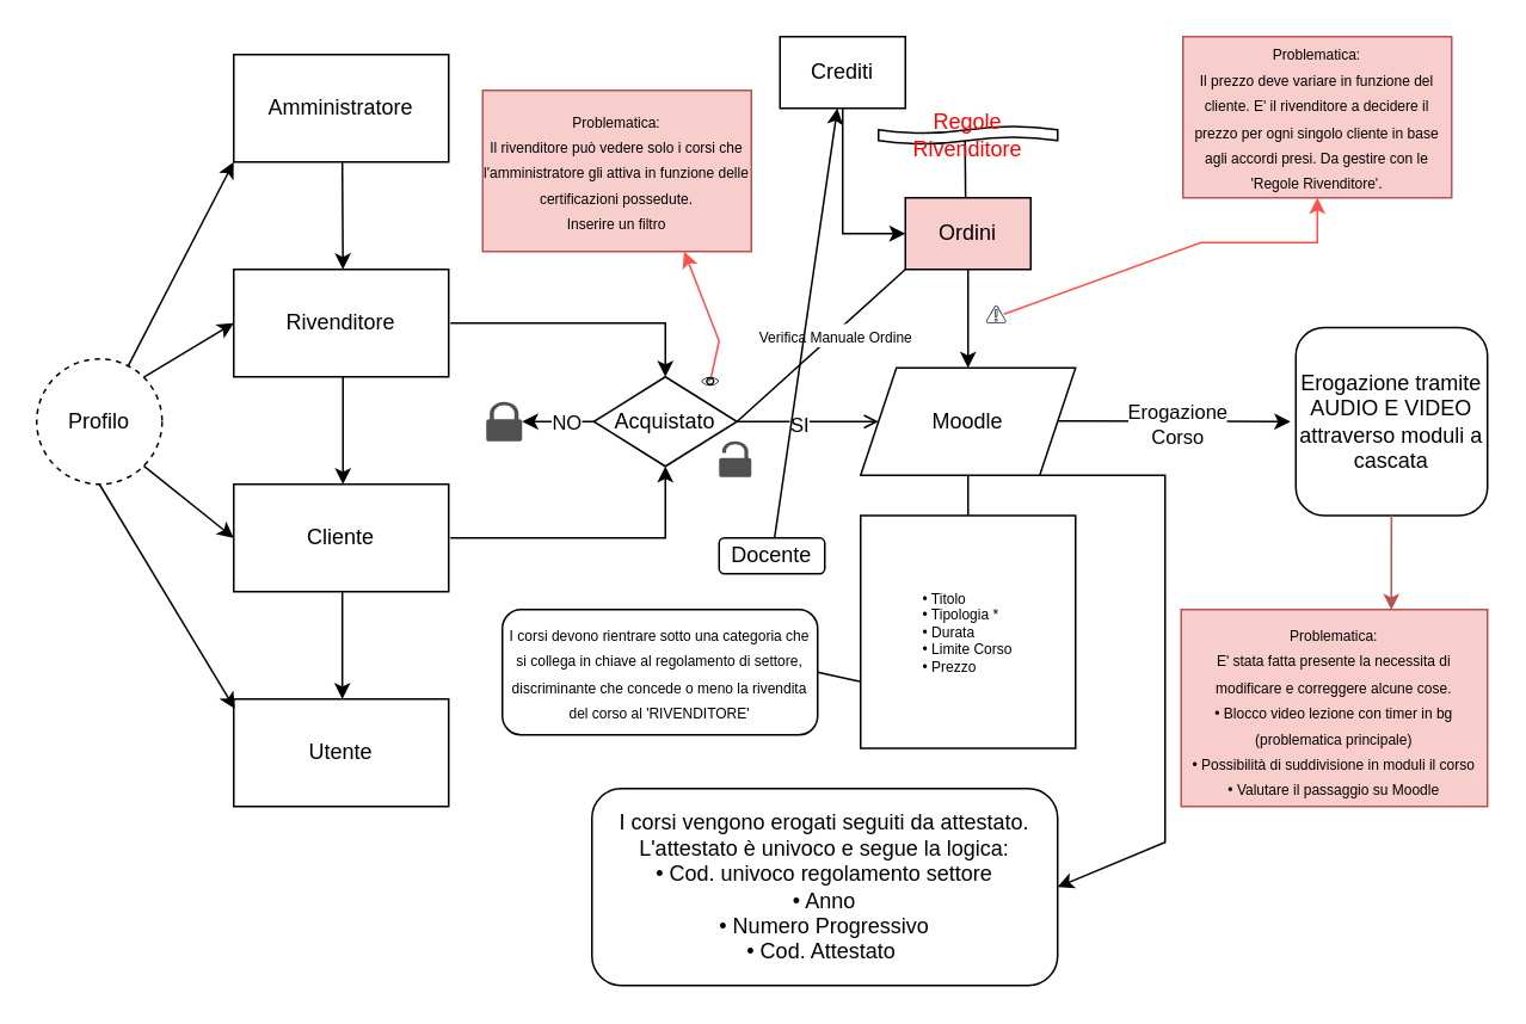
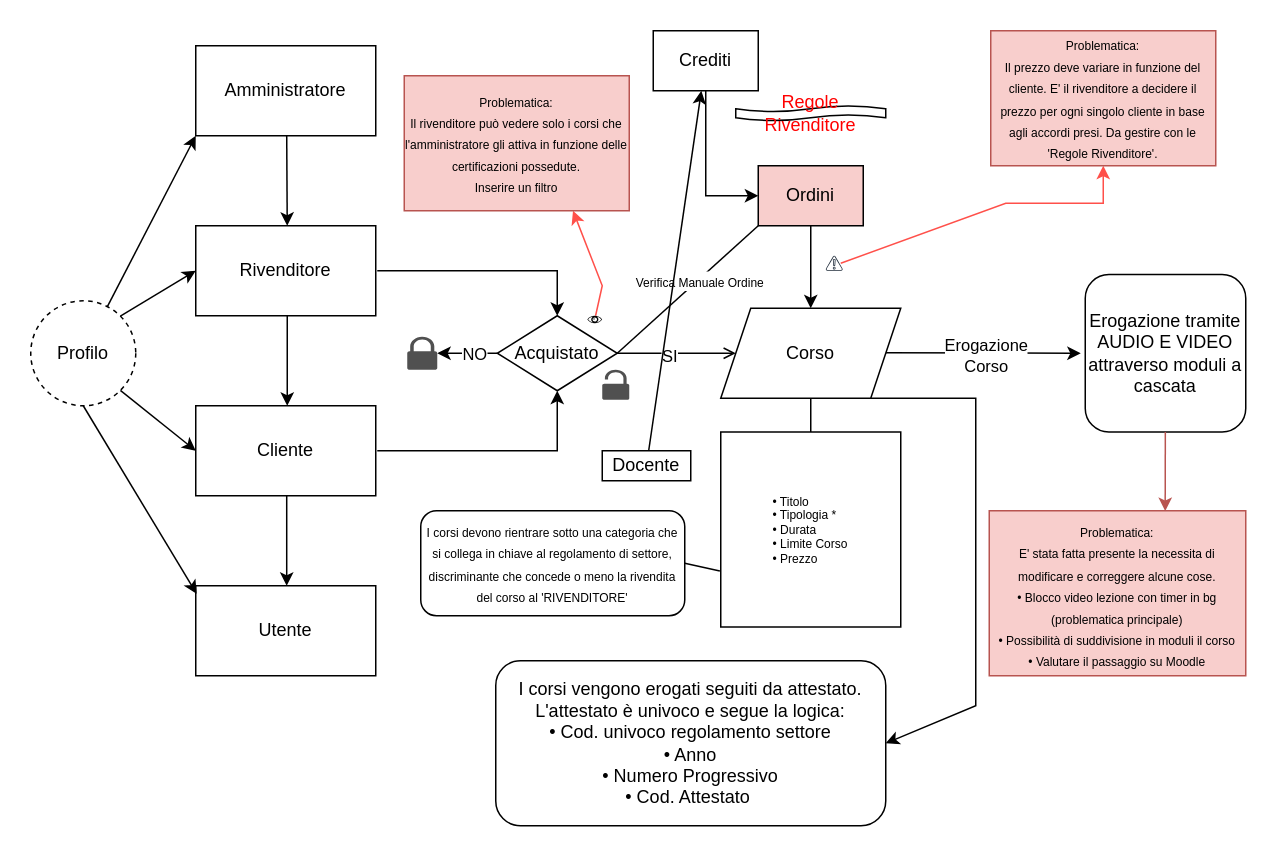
  <mxCell id="0" />
  <mxCell id="1" parent="0" />
  <mxCell id="2" value="Amministratore" style="rounded=0;whiteSpace=wrap;html=1;" parent="1" vertex="1"><mxGeometry x="130" y="30" width="120" height="60" as="geometry" /></mxCell>
  <mxCell id="3" value="" style="endArrow=classic;html=1;rounded=0;" parent="1" edge="1"><mxGeometry width="50" height="50" relative="1" as="geometry"><mxPoint x="190.64" y="90" as="sourcePoint" /><mxPoint x="191" y="150" as="targetPoint" /></mxGeometry></mxCell>
  <mxCell id="4" style="edgeStyle=none;rounded=0;orthogonalLoop=1;jettySize=auto;html=1;entryX=0.5;entryY=0;entryDx=0;entryDy=0;" edge="1" parent="1" target="15"><mxGeometry relative="1" as="geometry"><mxPoint x="391" y="210" as="targetPoint" /><mxPoint x="251" y="180" as="sourcePoint" /><Array as="points"><mxPoint x="371" y="180" /></Array></mxGeometry></mxCell>
  <mxCell id="5" value="Rivenditore" style="rounded=0;whiteSpace=wrap;html=1;" parent="1" vertex="1"><mxGeometry x="130" y="150" width="120" height="60" as="geometry" /></mxCell>
  <mxCell id="6" value="" style="endArrow=classic;html=1;rounded=0;exitX=0.5;exitY=1;exitDx=0;exitDy=0;" parent="1" edge="1"><mxGeometry width="50" height="50" relative="1" as="geometry"><mxPoint x="191" y="210" as="sourcePoint" /><mxPoint x="191" y="270" as="targetPoint" /></mxGeometry></mxCell>
  <mxCell id="7" value="Cliente" style="rounded=0;whiteSpace=wrap;html=1;" parent="1" vertex="1"><mxGeometry x="130" y="270" width="120" height="60" as="geometry" /></mxCell>
  <mxCell id="8" style="edgeStyle=none;rounded=0;orthogonalLoop=1;jettySize=auto;html=1;" edge="1" parent="1"><mxGeometry relative="1" as="geometry"><mxPoint x="720" y="235" as="targetPoint" /><mxPoint x="590" y="234.66" as="sourcePoint" /></mxGeometry></mxCell>
  <mxCell id="9" value="Erogazione&lt;br&gt;Corso" style="edgeLabel;html=1;align=center;verticalAlign=middle;resizable=0;points=[];" vertex="1" connectable="0" parent="8"><mxGeometry x="0.027" y="-2" relative="1" as="geometry"><mxPoint as="offset" /></mxGeometry></mxCell>
- <mxCell id="10" value="Moodle" style="shape=parallelogram;perimeter=parallelogramPerimeter;whiteSpace=wrap;html=1;fixedSize=1;" vertex="1" parent="1"><mxGeometry x="480" y="205" width="120" height="60" as="geometry" /></mxCell>
+ <mxCell id="10" value="Corso" style="shape=parallelogram;perimeter=parallelogramPerimeter;whiteSpace=wrap;html=1;fixedSize=1;" vertex="1" parent="1"><mxGeometry x="480" y="205" width="120" height="60" as="geometry" /></mxCell>
  <mxCell id="11" style="edgeStyle=none;rounded=0;orthogonalLoop=1;jettySize=auto;html=1;exitX=1;exitY=0.5;exitDx=0;exitDy=0;entryX=0;entryY=0.5;entryDx=0;entryDy=0;endArrow=open;" edge="1" parent="1" source="15" target="10"><mxGeometry relative="1" as="geometry"><mxPoint x="510" y="235" as="targetPoint" /><mxPoint x="450" y="235" as="sourcePoint" /></mxGeometry></mxCell>
  <mxCell id="12" value="SI" style="edgeLabel;html=1;align=center;verticalAlign=middle;resizable=0;points=[];" vertex="1" connectable="0" parent="11"><mxGeometry x="-0.146" y="-1" relative="1" as="geometry"><mxPoint as="offset" /></mxGeometry></mxCell>
  <mxCell id="13" value="" style="edgeStyle=none;rounded=0;orthogonalLoop=1;jettySize=auto;html=1;" edge="1" parent="1" source="15" target="16"><mxGeometry relative="1" as="geometry" /></mxCell>
  <mxCell id="14" value="NO" style="edgeLabel;html=1;align=center;verticalAlign=middle;resizable=0;points=[];" vertex="1" connectable="0" parent="13"><mxGeometry x="-0.211" relative="1" as="geometry"><mxPoint as="offset" /></mxGeometry></mxCell>
  <mxCell id="15" value="Acquistato" style="rhombus;whiteSpace=wrap;html=1;" vertex="1" parent="1"><mxGeometry x="331" y="210" width="80" height="50" as="geometry" /></mxCell>
  <mxCell id="16" value="" style="sketch=0;pointerEvents=1;shadow=0;dashed=0;html=1;strokeColor=none;fillColor=#505050;labelPosition=center;verticalLabelPosition=bottom;verticalAlign=top;outlineConnect=0;align=center;shape=mxgraph.office.security.lock_protected;" vertex="1" parent="1"><mxGeometry x="271" y="224" width="20" height="22" as="geometry" /></mxCell>
  <mxCell id="17" value="" style="sketch=0;pointerEvents=1;shadow=0;dashed=0;html=1;strokeColor=none;fillColor=#505050;labelPosition=center;verticalLabelPosition=bottom;verticalAlign=top;outlineConnect=0;align=center;shape=mxgraph.office.security.lock_unprotected;" vertex="1" parent="1"><mxGeometry x="401" y="246" width="18" height="20" as="geometry" /></mxCell>
  <mxCell id="18" value="&lt;div style=&quot;text-align: left; font-size: 8px;&quot;&gt;&lt;span style=&quot;background-color: initial;&quot;&gt;&lt;font style=&quot;font-size: 8px;&quot;&gt;• Titolo&lt;/font&gt;&lt;/span&gt;&lt;/div&gt;&lt;div style=&quot;text-align: left; font-size: 8px;&quot;&gt;&lt;span style=&quot;background-color: initial;&quot;&gt;&lt;font style=&quot;font-size: 8px;&quot;&gt;• Tipologia *&lt;/font&gt;&lt;/span&gt;&lt;/div&gt;&lt;div style=&quot;text-align: left; font-size: 8px;&quot;&gt;&lt;span style=&quot;background-color: initial;&quot;&gt;&lt;font style=&quot;font-size: 8px;&quot;&gt;• Durata&lt;/font&gt;&lt;/span&gt;&lt;/div&gt;&lt;div style=&quot;text-align: left; font-size: 8px;&quot;&gt;&lt;span style=&quot;background-color: initial;&quot;&gt;&lt;font style=&quot;font-size: 8px;&quot;&gt;• Limite Corso&lt;/font&gt;&lt;/span&gt;&lt;/div&gt;&lt;div style=&quot;text-align: left; font-size: 8px;&quot;&gt;&lt;span style=&quot;background-color: initial;&quot;&gt;&lt;font style=&quot;font-size: 8px;&quot;&gt;• Prezzo&lt;/font&gt;&lt;/span&gt;&lt;/div&gt;" style="rounded=0;whiteSpace=wrap;html=1;labelPosition=center;verticalLabelPosition=middle;align=center;verticalAlign=middle;" vertex="1" parent="1"><mxGeometry x="480" y="287.5" width="120" height="130" as="geometry" /></mxCell>
  <mxCell id="19" style="edgeStyle=none;rounded=0;orthogonalLoop=1;jettySize=auto;html=1;entryX=0.5;entryY=1;entryDx=0;entryDy=0;" edge="1" parent="1" target="15"><mxGeometry relative="1" as="geometry"><mxPoint x="371" y="340" as="targetPoint" /><mxPoint x="251" y="300" as="sourcePoint" /><Array as="points"><mxPoint x="371" y="300" /></Array></mxGeometry></mxCell>
  <mxCell id="20" value="" style="endArrow=none;html=1;rounded=0;exitX=0.5;exitY=0;exitDx=0;exitDy=0;" edge="1" parent="1" source="18" target="10"><mxGeometry width="50" height="50" relative="1" as="geometry"><mxPoint x="525" y="265" as="sourcePoint" /><mxPoint x="575" y="215" as="targetPoint" /></mxGeometry></mxCell>
  <mxCell id="21" value="Utente" style="rounded=0;whiteSpace=wrap;html=1;" vertex="1" parent="1"><mxGeometry x="130" y="390" width="120" height="60" as="geometry" /></mxCell>
  <mxCell id="22" value="" style="endArrow=classic;html=1;rounded=0;exitX=0.5;exitY=1;exitDx=0;exitDy=0;" edge="1" parent="1"><mxGeometry width="50" height="50" relative="1" as="geometry"><mxPoint x="190.64" y="330" as="sourcePoint" /><mxPoint x="190.64" y="390" as="targetPoint" /></mxGeometry></mxCell>
  <mxCell id="23" style="edgeStyle=none;rounded=0;orthogonalLoop=1;jettySize=auto;html=1;" edge="1" parent="1" source="24" target="10"><mxGeometry relative="1" as="geometry" /></mxCell>
  <mxCell id="24" value="Ordini" style="rounded=0;whiteSpace=wrap;html=1;fillColor=#f8cecc;" vertex="1" parent="1"><mxGeometry x="505" y="110" width="70" height="40" as="geometry" /></mxCell>
  <mxCell id="25" style="edgeStyle=none;rounded=0;orthogonalLoop=1;jettySize=auto;html=1;entryX=0;entryY=0.5;entryDx=0;entryDy=0;" edge="1" parent="1" source="26" target="24"><mxGeometry relative="1" as="geometry"><mxPoint x="470" y="140" as="targetPoint" /><Array as="points"><mxPoint x="470" y="130" /></Array></mxGeometry></mxCell>
  <mxCell id="26" value="Crediti" style="rounded=0;whiteSpace=wrap;html=1;" vertex="1" parent="1"><mxGeometry x="435" y="20" width="70" height="40" as="geometry" /></mxCell>
  <mxCell id="27" style="edgeStyle=none;rounded=0;orthogonalLoop=1;jettySize=auto;html=1;strokeColor=#FF504A;entryX=0.75;entryY=1;entryDx=0;entryDy=0;" edge="1" parent="1" source="28" target="29"><mxGeometry relative="1" as="geometry"><Array as="points"><mxPoint x="401" y="190" /></Array></mxGeometry></mxCell>
  <mxCell id="28" value="" style="shape=mxgraph.signs.healthcare.eye;html=1;pointerEvents=1;fillColor=#000000;strokeColor=none;verticalLabelPosition=bottom;verticalAlign=top;align=center;" vertex="1" parent="1"><mxGeometry x="391" y="210" width="10" height="5" as="geometry" /></mxCell>
  <mxCell id="29" value="&lt;font style=&quot;&quot;&gt;&lt;span style=&quot;font-size: 8px;&quot;&gt;Problematica:&lt;/span&gt;&lt;br&gt;&lt;font style=&quot;font-size: 8px;&quot;&gt;Il rivenditore può vedere solo i corsi che l'amministratore gli attiva in funzione delle certificazioni possedute.&lt;br&gt;Inserire un filtro&lt;/font&gt;&lt;br&gt;&lt;/font&gt;" style="rounded=0;whiteSpace=wrap;html=1;labelBackgroundColor=none;fillColor=#f8cecc;strokeColor=#b85450;" vertex="1" parent="1"><mxGeometry x="269" y="50" width="150" height="90" as="geometry" /></mxCell>
  <mxCell id="30" value="" style="endArrow=none;html=1;rounded=0;exitX=1;exitY=0.5;exitDx=0;exitDy=0;entryX=0;entryY=1;entryDx=0;entryDy=0;" edge="1" parent="1" source="15" target="24"><mxGeometry width="50" height="50" relative="1" as="geometry"><mxPoint x="450.08" y="234.64" as="sourcePoint" /><mxPoint x="500" y="180" as="targetPoint" /></mxGeometry></mxCell>
  <mxCell id="31" value="&lt;font style=&quot;font-size: 8px;&quot;&gt;Verifica Manuale Ordine&lt;/font&gt;" style="edgeLabel;html=1;align=center;verticalAlign=middle;resizable=0;points=[];" vertex="1" connectable="0" parent="30"><mxGeometry x="0.153" y="-1" relative="1" as="geometry"><mxPoint as="offset" /></mxGeometry></mxCell>
  <mxCell id="32" style="edgeStyle=none;rounded=0;orthogonalLoop=1;jettySize=auto;html=1;entryX=0;entryY=1;entryDx=0;entryDy=0;" edge="1" parent="1" source="35" target="2"><mxGeometry relative="1" as="geometry" /></mxCell>
  <mxCell id="33" style="edgeStyle=none;rounded=0;orthogonalLoop=1;jettySize=auto;html=1;exitX=1;exitY=0;exitDx=0;exitDy=0;entryX=0;entryY=0.5;entryDx=0;entryDy=0;" edge="1" parent="1" source="35" target="5"><mxGeometry relative="1" as="geometry" /></mxCell>
  <mxCell id="34" style="edgeStyle=none;rounded=0;orthogonalLoop=1;jettySize=auto;html=1;exitX=1;exitY=1;exitDx=0;exitDy=0;entryX=0;entryY=0.5;entryDx=0;entryDy=0;" edge="1" parent="1" source="35" target="7"><mxGeometry relative="1" as="geometry" /></mxCell>
  <mxCell id="35" value="Profilo" style="ellipse;whiteSpace=wrap;html=1;aspect=fixed;dashed=1;" vertex="1" parent="1"><mxGeometry x="20" y="200" width="70" height="70" as="geometry" /></mxCell>
  <mxCell id="36" style="edgeStyle=none;rounded=0;orthogonalLoop=1;jettySize=auto;html=1;exitX=0.5;exitY=1;exitDx=0;exitDy=0;entryX=0.005;entryY=0.09;entryDx=0;entryDy=0;entryPerimeter=0;" edge="1" parent="1" source="35" target="21"><mxGeometry relative="1" as="geometry" /></mxCell>
  <mxCell id="37" style="edgeStyle=none;rounded=0;orthogonalLoop=1;jettySize=auto;html=1;" edge="1" parent="1" source="38" target="26"><mxGeometry relative="1" as="geometry"><mxPoint x="490" y="270" as="targetPoint" /></mxGeometry></mxCell>
- <mxCell id="38" value="Docente" style="whiteSpace=wrap;html=1;rounded=1;" vertex="1" parent="1"><mxGeometry x="401" y="300" width="59" height="20" as="geometry" /></mxCell>
+ <mxCell id="38" value="Docente" style="rounded=0;whiteSpace=wrap;html=1;" vertex="1" parent="1"><mxGeometry x="401" y="300" width="59" height="20" as="geometry" /></mxCell>
  <mxCell id="39" style="edgeStyle=none;rounded=0;orthogonalLoop=1;jettySize=auto;html=1;strokeColor=#FF504A;entryX=0.5;entryY=1;entryDx=0;entryDy=0;" edge="1" parent="1" target="41"><mxGeometry relative="1" as="geometry"><mxPoint x="560" y="175" as="sourcePoint" /><Array as="points"><mxPoint x="670" y="135" /><mxPoint x="735" y="135" /></Array><mxPoint x="765" y="105" as="targetPoint" /></mxGeometry></mxCell>
  <mxCell id="40" value="" style="sketch=0;outlineConnect=0;fontColor=#232F3E;gradientColor=none;fillColor=#232F3D;strokeColor=none;dashed=0;verticalLabelPosition=bottom;verticalAlign=top;align=center;html=1;fontSize=12;fontStyle=0;aspect=fixed;pointerEvents=1;shape=mxgraph.aws4.alert;" vertex="1" parent="1"><mxGeometry x="550" y="170" width="11.31" height="10" as="geometry" /></mxCell>
  <mxCell id="41" value="&lt;font style=&quot;&quot;&gt;&lt;span style=&quot;font-size: 8px;&quot;&gt;Problematica:&lt;/span&gt;&lt;br&gt;&lt;font style=&quot;font-size: 8px;&quot;&gt;Il prezzo deve variare in funzione del cliente. E' il rivenditore a decidere il prezzo per ogni singolo cliente in base agli accordi presi. Da gestire con le 'Regole Rivenditore'.&lt;/font&gt;&lt;br&gt;&lt;/font&gt;" style="rounded=0;whiteSpace=wrap;html=1;labelBackgroundColor=none;fillColor=#f8cecc;strokeColor=#b85450;" vertex="1" parent="1"><mxGeometry x="660" y="20" width="150" height="90" as="geometry" /></mxCell>
- <mxCell id="42" value="" style="endArrow=none;html=1;rounded=0;entryX=0.483;entryY=0.775;entryDx=0;entryDy=0;entryPerimeter=0;exitX=0.48;exitY=0.001;exitDx=0;exitDy=0;exitPerimeter=0;" edge="1" parent="1" source="24" target="43"><mxGeometry width="50" height="50" relative="1" as="geometry"><mxPoint x="505" y="160" as="sourcePoint" /><mxPoint x="555" y="110" as="targetPoint" /></mxGeometry></mxCell>
  <mxCell id="43" value="&lt;font color=&quot;#ff0000&quot;&gt;Regole Rivenditore&lt;/font&gt;" style="shape=tape;whiteSpace=wrap;html=1;" vertex="1" parent="1"><mxGeometry x="490" y="70" width="100" height="10" as="geometry" /></mxCell>
  <mxCell id="44" value="" style="endArrow=classic;html=1;rounded=0;exitX=0.834;exitY=1;exitDx=0;exitDy=0;exitPerimeter=0;entryX=1;entryY=0.5;entryDx=0;entryDy=0;" edge="1" parent="1" source="10" target="46"><mxGeometry width="50" height="50" relative="1" as="geometry"><mxPoint x="610" y="265" as="sourcePoint" /><mxPoint x="610" y="440" as="targetPoint" /><Array as="points"><mxPoint x="650" y="265" /><mxPoint x="650" y="470" /></Array></mxGeometry></mxCell>
  <mxCell id="45" value="Erogazione tramite&lt;br&gt;AUDIO E VIDEO&lt;br&gt;attraverso moduli a cascata" style="rounded=1;whiteSpace=wrap;html=1;" vertex="1" parent="1"><mxGeometry x="723" y="182.5" width="107" height="105" as="geometry" /></mxCell>
  <mxCell id="46" value="&lt;div style=&quot;&quot;&gt;&lt;span style=&quot;background-color: initial;&quot;&gt;I corsi vengono erogati seguiti da attestato. L'attestato è univoco e segue la logica:&lt;/span&gt;&lt;/div&gt;&lt;div style=&quot;&quot;&gt;&lt;span style=&quot;background-color: initial;&quot;&gt;• Cod. univoco regolamento settore&lt;/span&gt;&lt;/div&gt;&lt;div style=&quot;&quot;&gt;&lt;span style=&quot;background-color: initial;&quot;&gt;• Anno&lt;/span&gt;&lt;/div&gt;&lt;div style=&quot;&quot;&gt;&lt;span style=&quot;background-color: initial;&quot;&gt;• Numero Progressivo&lt;/span&gt;&lt;/div&gt;&lt;div style=&quot;&quot;&gt;&lt;span style=&quot;background-color: initial;&quot;&gt;• Cod. Attestato&amp;nbsp;&lt;/span&gt;&lt;/div&gt;" style="rounded=1;whiteSpace=wrap;html=1;verticalAlign=middle;align=center;" vertex="1" parent="1"><mxGeometry x="330" y="440" width="260" height="110" as="geometry" /></mxCell>
  <mxCell id="47" value="&lt;font style=&quot;font-size: 8px;&quot;&gt;I corsi devono rientrare sotto una categoria che si collega in chiave al regolamento di settore, discriminante che concede o meno la rivendita del corso al 'RIVENDITORE'&lt;/font&gt;" style="rounded=1;whiteSpace=wrap;html=1;" vertex="1" parent="1"><mxGeometry x="280" y="340" width="176" height="70" as="geometry" /></mxCell>
  <mxCell id="48" value="" style="endArrow=none;html=1;rounded=0;exitX=1;exitY=0.5;exitDx=0;exitDy=0;entryX=-0.005;entryY=0.713;entryDx=0;entryDy=0;entryPerimeter=0;" edge="1" parent="1" source="47" target="18"><mxGeometry width="50" height="50" relative="1" as="geometry"><mxPoint x="456" y="380" as="sourcePoint" /><mxPoint x="470" y="380" as="targetPoint" /></mxGeometry></mxCell>
  <mxCell id="49" value="&lt;font style=&quot;font-size: 8px;&quot;&gt;&lt;span style=&quot;font-size: 8px;&quot;&gt;Problematica:&lt;/span&gt;&lt;br&gt;&lt;span style=&quot;&quot;&gt;E' stata fatta presente la necessita di modificare e correggere alcune cose.&lt;br&gt;&lt;/span&gt;• Blocco video lezione con timer in bg (problematica principale)&lt;br&gt;• Possibilità di suddivisione in moduli il corso&lt;br&gt;• Valutare il passaggio su Moodle&lt;br&gt;&lt;/font&gt;" style="rounded=0;whiteSpace=wrap;html=1;labelBackgroundColor=none;fillColor=#f8cecc;strokeColor=#b85450;verticalAlign=top;" vertex="1" parent="1"><mxGeometry x="659" y="340" width="171" height="110" as="geometry" /></mxCell>
  <mxCell id="50" value="" style="endArrow=classic;html=1;rounded=0;entryX=0.686;entryY=0.002;entryDx=0;entryDy=0;entryPerimeter=0;fillColor=#f8cecc;strokeColor=#b85450;" edge="1" parent="1" target="49"><mxGeometry width="50" height="50" relative="1" as="geometry"><mxPoint x="776.38" y="287.5" as="sourcePoint" /><mxPoint x="776.38" y="317.5" as="targetPoint" /></mxGeometry></mxCell>
